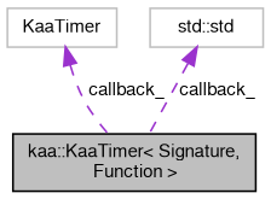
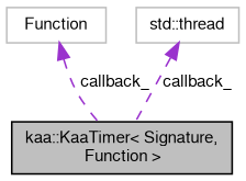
  digraph {
    node [color=grey75 fontname=FreeSans fontsize=10 shape=record]
    edge [color=darkorchid3 dir=back fontname=FreeSans fontsize=10 labelfontname=FreeSans labelfontsize=10 style=dashed]
    n1 [color=black fillcolor=grey75 fontcolor=black height=0.2 label="kaa::KaaTimer\< Signature,\l Function \>" style=filled width=0.4]
-   n2 [height=0.2 label=KaaTimer width=0.4]
-   n3 [height=0.2 label="std::std" width=0.4]
+   n2 [height=0.2 label=Function width=0.4]
+   n3 [height=0.2 label="std::thread" width=0.4]
    n2 -> n1 [label=" callback_"]
    n3 -> n1 [label=" callback_"]
  }
